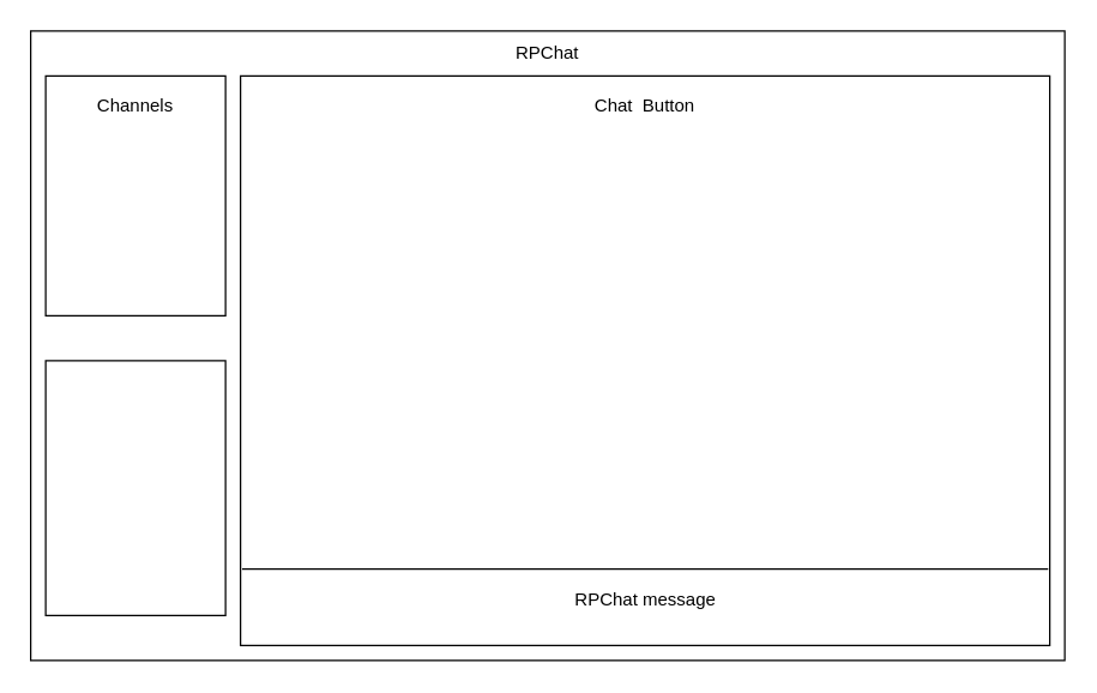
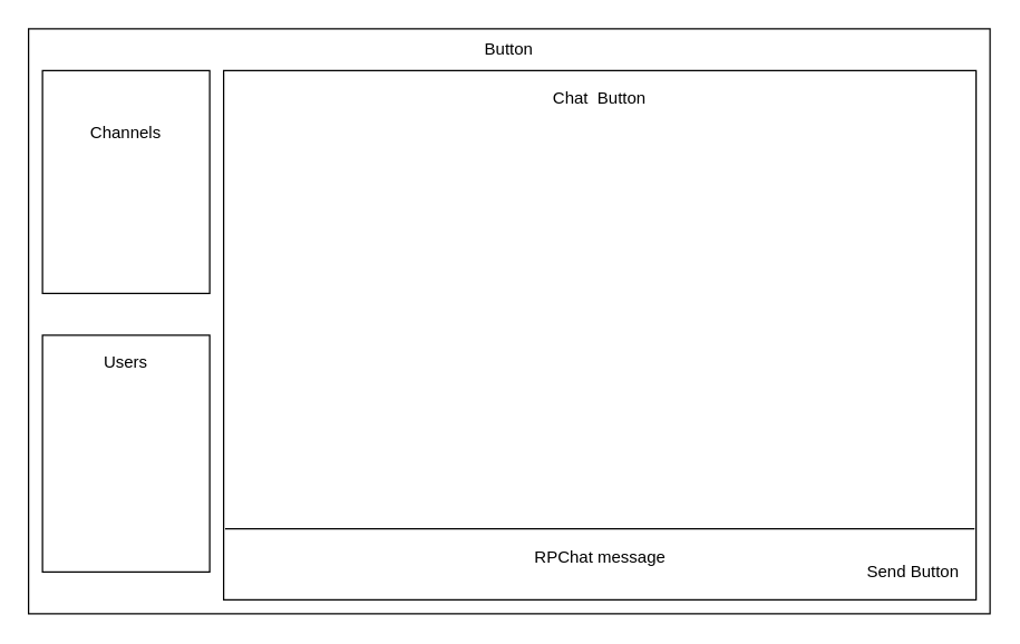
  <mxCell id="0" />
  <mxCell id="1" parent="0" />
  <mxCell id="2" value="" style="rounded=0;whiteSpace=wrap;html=1;" vertex="1" parent="1"><mxGeometry x="20" y="20" width="690" height="420" as="geometry" /></mxCell>
  <mxCell id="3" value="" style="rounded=0;whiteSpace=wrap;html=1;" vertex="1" parent="1"><mxGeometry x="30" y="50" width="120" height="160" as="geometry" /></mxCell>
- <mxCell id="4" value="Channels" style="text;html=1;strokeColor=none;fillColor=none;align=center;verticalAlign=middle;whiteSpace=wrap;rounded=0;" vertex="1" parent="1"><mxGeometry x="45" y="60" width="90" height="20" as="geometry" /></mxCell>
+ <mxCell id="4" value="Channels" style="text;html=1;strokeColor=none;fillColor=none;align=center;verticalAlign=middle;whiteSpace=wrap;rounded=0;" vertex="1" parent="1"><mxGeometry x="45" y="85" width="90" height="20" as="geometry" /></mxCell>
  <mxCell id="5" value="" style="rounded=0;whiteSpace=wrap;html=1;" vertex="1" parent="1"><mxGeometry x="160" y="50" width="540" height="380" as="geometry" /></mxCell>
  <mxCell id="6" value="Chat&amp;nbsp; Button" style="text;html=1;strokeColor=none;fillColor=none;align=center;verticalAlign=middle;whiteSpace=wrap;rounded=0;" vertex="1" parent="1"><mxGeometry x="380" y="60" width="100" height="20" as="geometry" /></mxCell>
  <mxCell id="7" value="" style="endArrow=none;html=1;entryX=0.002;entryY=0.866;entryDx=0;entryDy=0;entryPerimeter=0;exitX=0.998;exitY=0.866;exitDx=0;exitDy=0;exitPerimeter=0;" edge="1" parent="1" source="5" target="5"><mxGeometry width="50" height="50" relative="1" as="geometry"><mxPoint x="700" y="379" as="sourcePoint" /><mxPoint x="410" y="330" as="targetPoint" /></mxGeometry></mxCell>
+ <mxCell id="8" value="Send Button" style="text;html=1;strokeColor=none;fillColor=none;align=center;verticalAlign=middle;whiteSpace=wrap;rounded=0;" vertex="1" parent="1"><mxGeometry x="620" y="400" width="70" height="20" as="geometry" /></mxCell>
  <mxCell id="9" value="RPChat message" style="text;html=1;strokeColor=none;fillColor=none;align=center;verticalAlign=middle;whiteSpace=wrap;rounded=0;" vertex="1" parent="1"><mxGeometry x="362.5" y="390" width="135" height="20" as="geometry" /></mxCell>
  <mxCell id="10" value="" style="rounded=0;whiteSpace=wrap;html=1;" vertex="1" parent="1"><mxGeometry x="30" y="240" width="120" height="170" as="geometry" /></mxCell>
- <mxCell id="12" value="RPChat" style="text;html=1;strokeColor=none;fillColor=none;align=center;verticalAlign=middle;whiteSpace=wrap;rounded=0;" vertex="1" parent="1"><mxGeometry x="335" y="30" width="60" height="10" as="geometry" /></mxCell>
+ <mxCell id="11" value="Users" style="text;html=1;strokeColor=none;fillColor=none;align=center;verticalAlign=middle;whiteSpace=wrap;rounded=0;" vertex="1" parent="1"><mxGeometry x="70" y="250" width="40" height="20" as="geometry" /></mxCell>
+ <mxCell id="12" value="Button" style="text;html=1;strokeColor=none;fillColor=none;align=center;verticalAlign=middle;whiteSpace=wrap;rounded=0;" vertex="1" parent="1"><mxGeometry x="335" y="30" width="60" height="10" as="geometry" /></mxCell>
